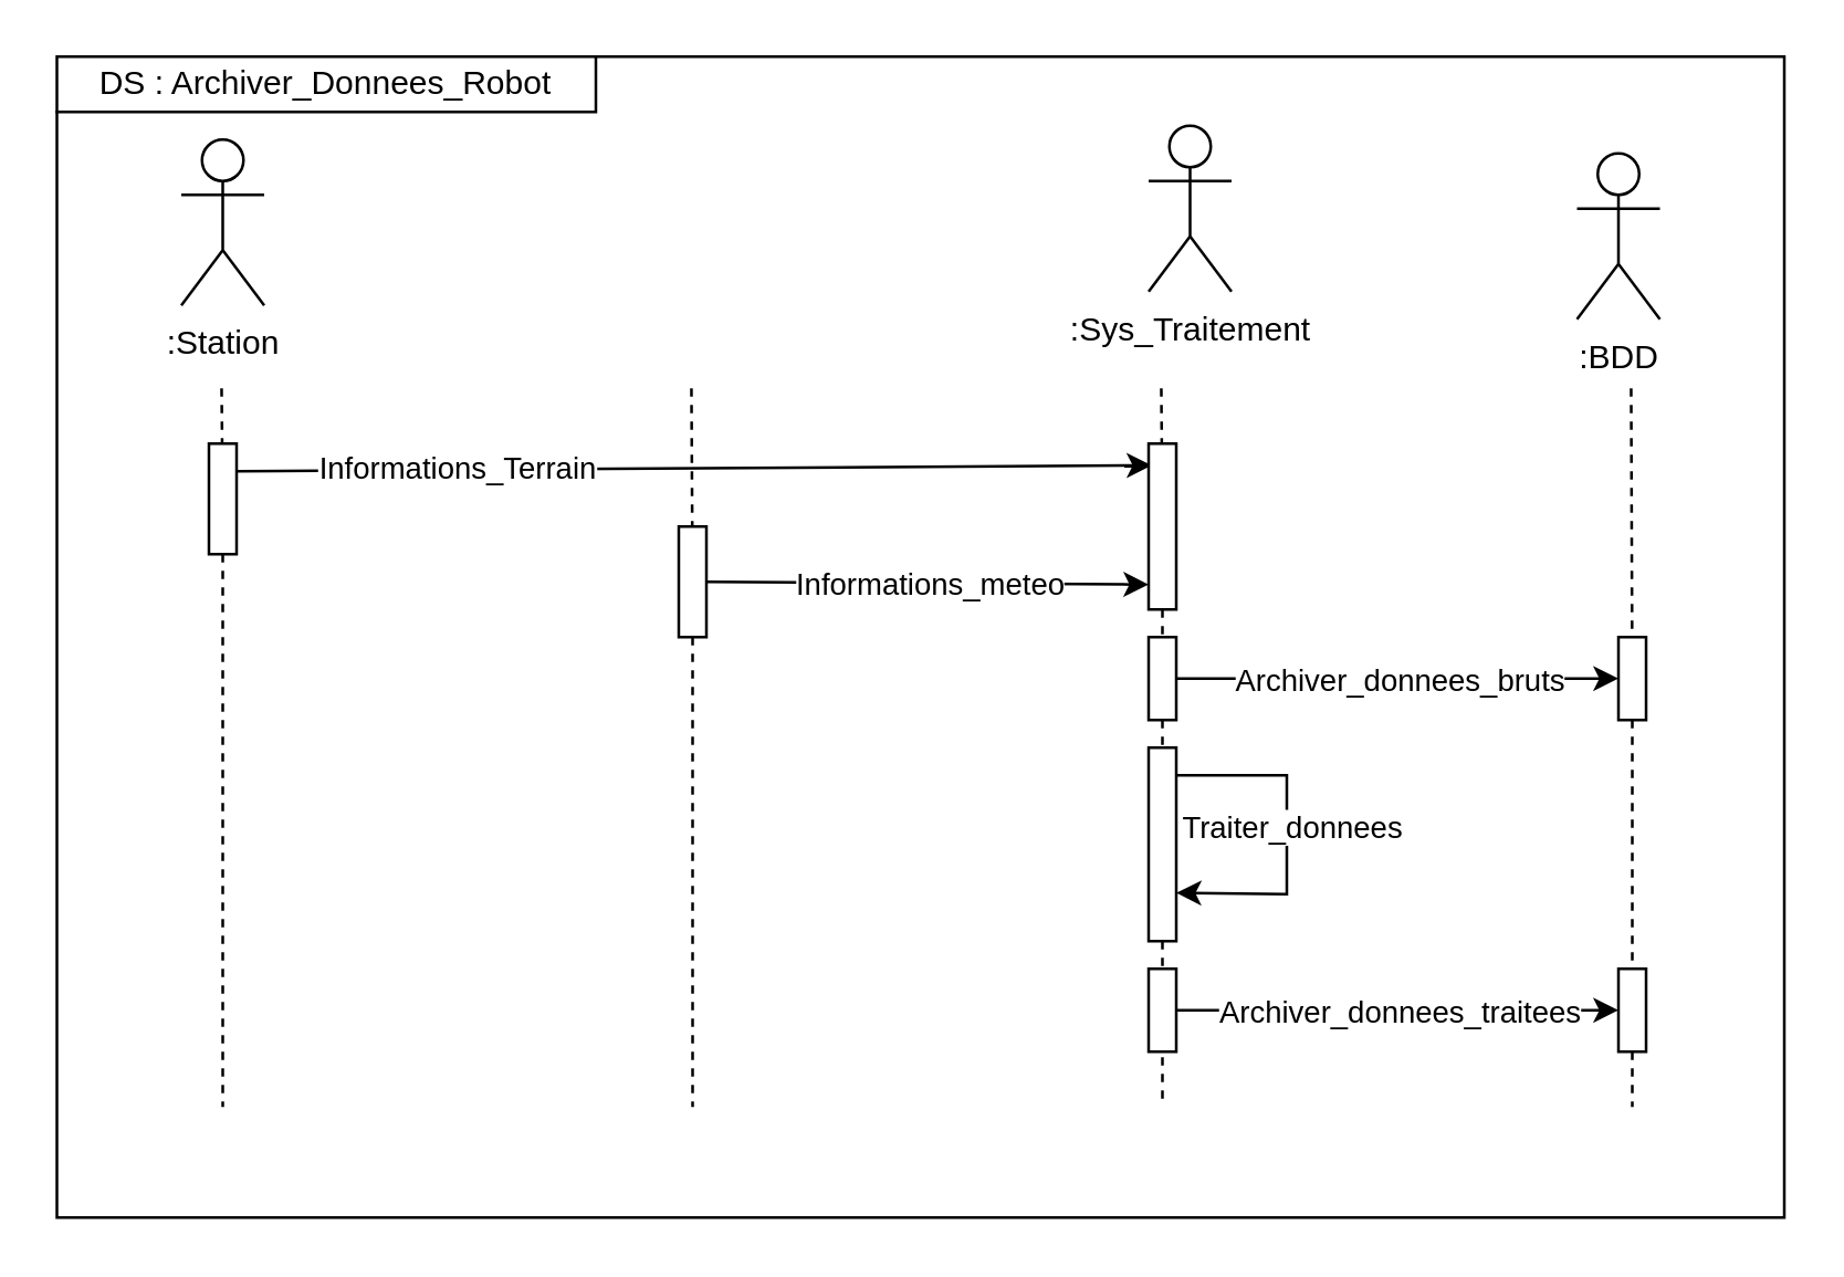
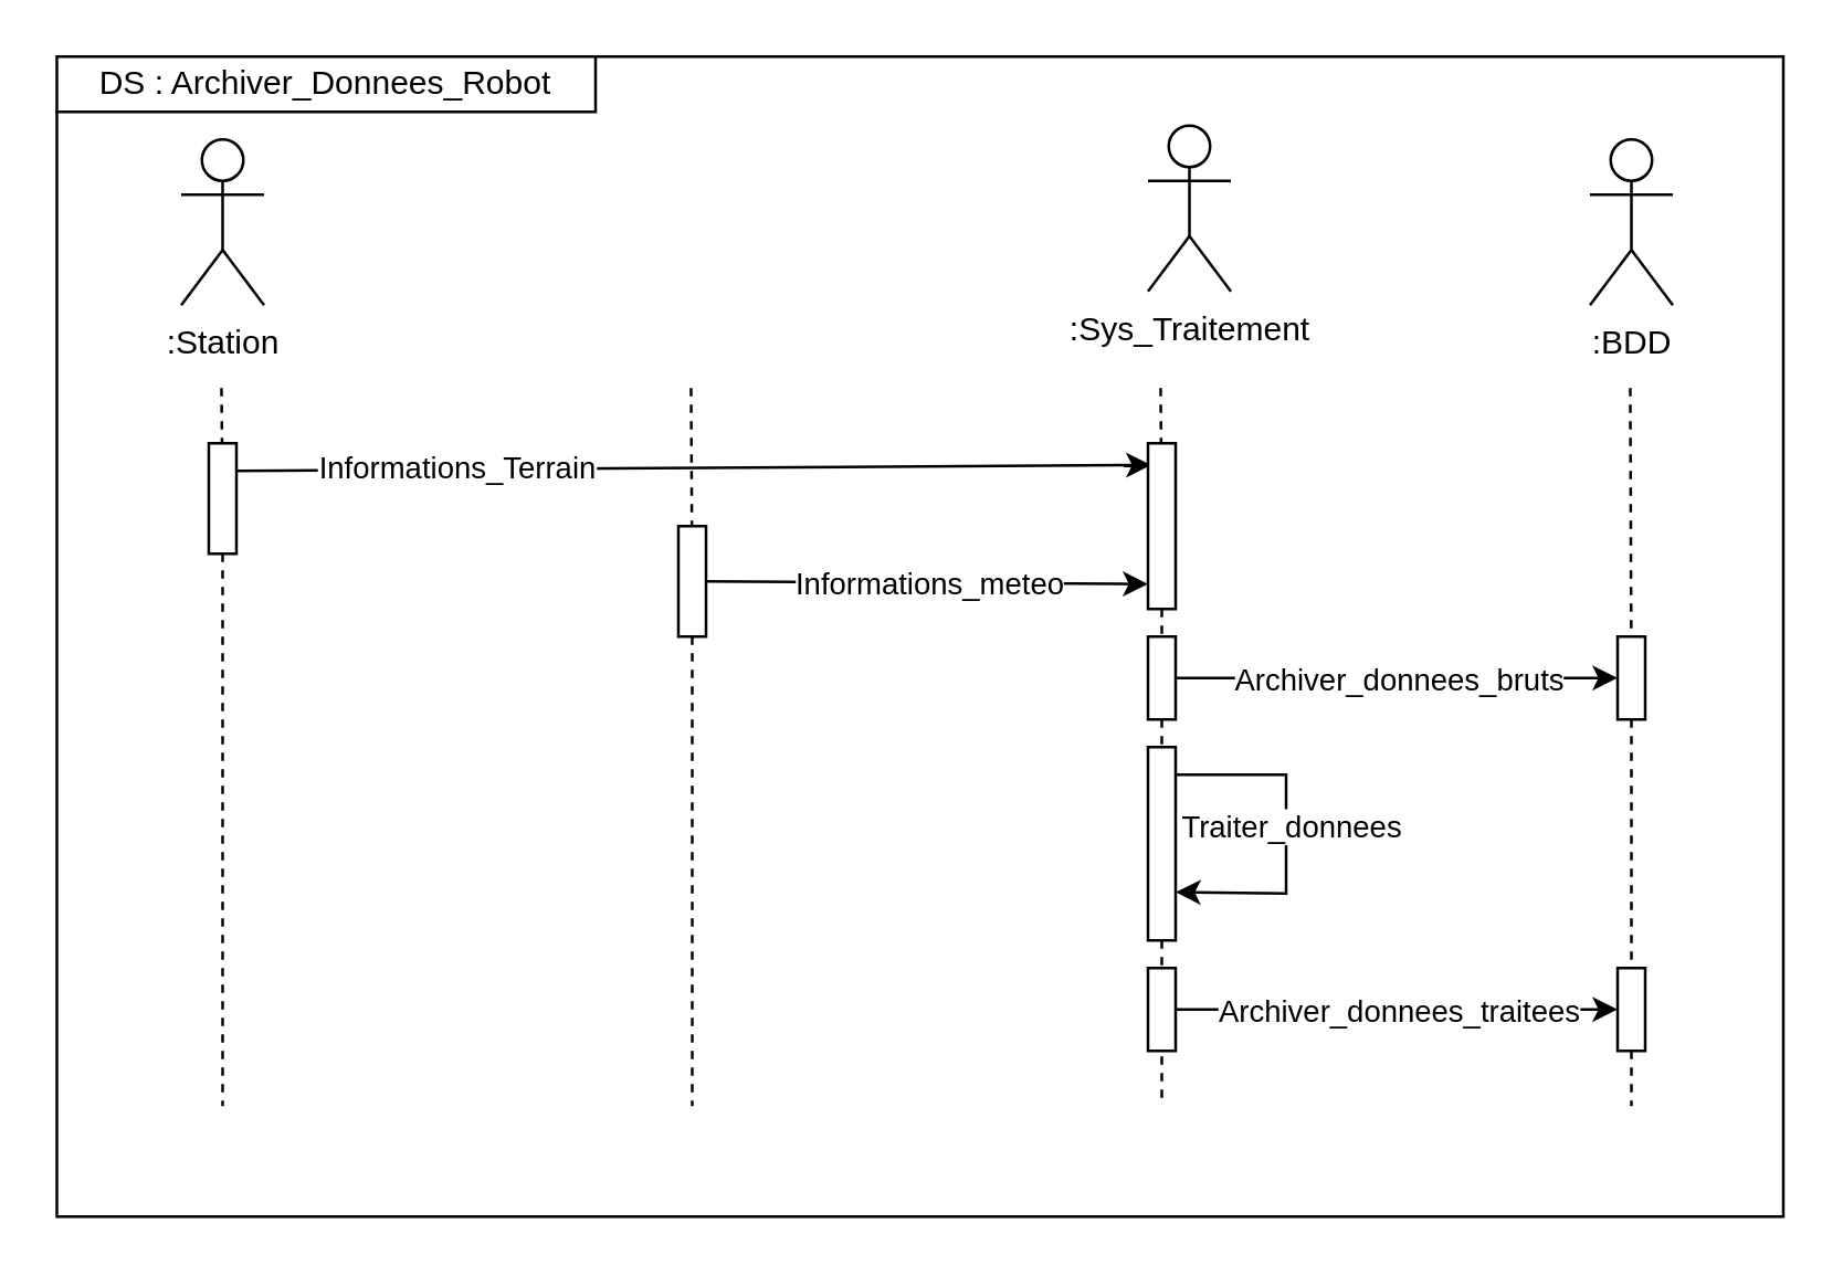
  <mxCell id="0" />
  <mxCell id="1" parent="0" />
  <mxCell id="2" value="" style="rounded=0;whiteSpace=wrap;html=1;" vertex="1" parent="1"><mxGeometry x="20" y="20" width="625" height="420" as="geometry" /></mxCell>
  <mxCell id="3" value="&lt;div&gt;:Station&lt;/div&gt;" style="shape=umlActor;verticalLabelPosition=bottom;verticalAlign=top;html=1;outlineConnect=0;" parent="1" vertex="1"><mxGeometry x="65" y="50" width="30" height="60" as="geometry" /></mxCell>
- <mxCell id="4" value=":BDD" style="shape=umlActor;verticalLabelPosition=bottom;verticalAlign=top;html=1;outlineConnect=0;" parent="1" vertex="1"><mxGeometry x="570" y="55" width="30" height="60" as="geometry" /></mxCell>
+ <mxCell id="4" value=":BDD" style="shape=umlActor;verticalLabelPosition=bottom;verticalAlign=top;html=1;outlineConnect=0;" parent="1" vertex="1"><mxGeometry x="575" y="50" width="30" height="60" as="geometry" /></mxCell>
  <mxCell id="5" value=":Sys_Traitement" style="shape=umlActor;verticalLabelPosition=bottom;verticalAlign=top;html=1;outlineConnect=0;" parent="1" vertex="1"><mxGeometry x="415" y="45" width="30" height="60" as="geometry" /></mxCell>
  <mxCell id="6" value="" style="endArrow=none;dashed=1;html=1;rounded=0;" parent="1" source="11" edge="1"><mxGeometry width="50" height="50" relative="1" as="geometry"><mxPoint x="79.58" y="140" as="sourcePoint" /><mxPoint x="80" y="400" as="targetPoint" /></mxGeometry></mxCell>
  <mxCell id="7" value="" style="endArrow=none;dashed=1;html=1;rounded=0;" parent="1" source="23" edge="1"><mxGeometry width="50" height="50" relative="1" as="geometry"><mxPoint x="589.58" y="140" as="sourcePoint" /><mxPoint x="590" y="400" as="targetPoint" /></mxGeometry></mxCell>
  <mxCell id="8" value="" style="endArrow=none;dashed=1;html=1;rounded=0;" parent="1" source="31" edge="1"><mxGeometry width="50" height="50" relative="1" as="geometry"><mxPoint x="419.58" y="140" as="sourcePoint" /><mxPoint x="420" y="400" as="targetPoint" /></mxGeometry></mxCell>
  <mxCell id="9" value="" style="endArrow=none;dashed=1;html=1;rounded=0;" parent="1" source="17" edge="1"><mxGeometry width="50" height="50" relative="1" as="geometry"><mxPoint x="249.58" y="140" as="sourcePoint" /><mxPoint x="250" y="400" as="targetPoint" /></mxGeometry></mxCell>
  <mxCell id="10" value="" style="endArrow=none;dashed=1;html=1;rounded=0;" parent="1" target="11" edge="1"><mxGeometry width="50" height="50" relative="1" as="geometry"><mxPoint x="79.58" y="140" as="sourcePoint" /><mxPoint x="79.58" y="620" as="targetPoint" /></mxGeometry></mxCell>
  <mxCell id="11" value="" style="rounded=0;whiteSpace=wrap;html=1;" parent="1" vertex="1"><mxGeometry x="75" y="160" width="10" height="40" as="geometry" /></mxCell>
  <mxCell id="12" value="" style="endArrow=classic;html=1;rounded=0;exitX=1;exitY=0.25;exitDx=0;exitDy=0;entryX=0.117;entryY=0.131;entryDx=0;entryDy=0;entryPerimeter=0;" parent="1" source="11" target="15" edge="1"><mxGeometry width="50" height="50" relative="1" as="geometry"><mxPoint x="505" y="380" as="sourcePoint" /><mxPoint x="405" y="170" as="targetPoint" /></mxGeometry></mxCell>
  <mxCell id="13" value="Informations_Terrain" style="edgeLabel;html=1;align=center;verticalAlign=middle;resizable=0;points=[];" parent="12" vertex="1" connectable="0"><mxGeometry x="-0.351" y="1" relative="1" as="geometry"><mxPoint x="-27" as="offset" /></mxGeometry></mxCell>
  <mxCell id="14" value="" style="endArrow=none;dashed=1;html=1;rounded=0;" parent="1" target="15" edge="1"><mxGeometry width="50" height="50" relative="1" as="geometry"><mxPoint x="419.58" y="140" as="sourcePoint" /><mxPoint x="419.58" y="620" as="targetPoint" /></mxGeometry></mxCell>
  <mxCell id="15" value="" style="rounded=0;whiteSpace=wrap;html=1;" parent="1" vertex="1"><mxGeometry x="415" y="160" width="10" height="60" as="geometry" /></mxCell>
  <mxCell id="16" value="" style="endArrow=none;dashed=1;html=1;rounded=0;" parent="1" target="17" edge="1"><mxGeometry width="50" height="50" relative="1" as="geometry"><mxPoint x="249.58" y="140" as="sourcePoint" /><mxPoint x="249.58" y="620" as="targetPoint" /></mxGeometry></mxCell>
  <mxCell id="17" value="" style="rounded=0;whiteSpace=wrap;html=1;" parent="1" vertex="1"><mxGeometry x="245" y="190" width="10" height="40" as="geometry" /></mxCell>
  <mxCell id="18" value="" style="endArrow=classic;html=1;rounded=0;exitX=1;exitY=0.5;exitDx=0;exitDy=0;" parent="1" source="17" edge="1"><mxGeometry width="50" height="50" relative="1" as="geometry"><mxPoint x="95" y="180" as="sourcePoint" /><mxPoint x="415" y="211" as="targetPoint" /></mxGeometry></mxCell>
  <mxCell id="19" value="Informations_meteo" style="edgeLabel;html=1;align=center;verticalAlign=middle;resizable=0;points=[];" parent="18" vertex="1" connectable="0"><mxGeometry x="-0.351" y="1" relative="1" as="geometry"><mxPoint x="28" y="1" as="offset" /></mxGeometry></mxCell>
  <mxCell id="20" value="" style="endArrow=none;dashed=1;html=1;rounded=0;" parent="1" source="15" target="21" edge="1"><mxGeometry width="50" height="50" relative="1" as="geometry"><mxPoint x="420" y="220" as="sourcePoint" /><mxPoint x="419.58" y="620" as="targetPoint" /></mxGeometry></mxCell>
  <mxCell id="21" value="" style="rounded=0;whiteSpace=wrap;html=1;" parent="1" vertex="1"><mxGeometry x="415" y="230" width="10" height="30" as="geometry" /></mxCell>
  <mxCell id="22" value="" style="endArrow=none;dashed=1;html=1;rounded=0;" parent="1" target="23" edge="1"><mxGeometry width="50" height="50" relative="1" as="geometry"><mxPoint x="589.58" y="140" as="sourcePoint" /><mxPoint x="589.58" y="620" as="targetPoint" /></mxGeometry></mxCell>
  <mxCell id="23" value="" style="rounded=0;whiteSpace=wrap;html=1;" parent="1" vertex="1"><mxGeometry x="585" y="230" width="10" height="30" as="geometry" /></mxCell>
  <mxCell id="24" value="" style="endArrow=classic;html=1;rounded=0;exitX=1;exitY=0.5;exitDx=0;exitDy=0;entryX=0;entryY=0.5;entryDx=0;entryDy=0;" parent="1" source="21" target="23" edge="1"><mxGeometry width="50" height="50" relative="1" as="geometry"><mxPoint x="495" y="360" as="sourcePoint" /><mxPoint x="545" y="310" as="targetPoint" /></mxGeometry></mxCell>
  <mxCell id="25" value="Archiver_donnees_bruts" style="edgeLabel;html=1;align=center;verticalAlign=middle;resizable=0;points=[];" parent="24" vertex="1" connectable="0"><mxGeometry x="0.09" relative="1" as="geometry"><mxPoint x="-7" as="offset" /></mxGeometry></mxCell>
  <mxCell id="26" value="" style="rounded=0;whiteSpace=wrap;html=1;" parent="1" vertex="1"><mxGeometry x="415" y="350" width="10" height="30" as="geometry" /></mxCell>
  <mxCell id="27" value="" style="rounded=0;whiteSpace=wrap;html=1;" parent="1" vertex="1"><mxGeometry x="585" y="350" width="10" height="30" as="geometry" /></mxCell>
  <mxCell id="28" value="" style="endArrow=classic;html=1;rounded=0;exitX=1;exitY=0.5;exitDx=0;exitDy=0;entryX=0;entryY=0.5;entryDx=0;entryDy=0;" parent="1" source="26" target="27" edge="1"><mxGeometry width="50" height="50" relative="1" as="geometry"><mxPoint x="495" y="480" as="sourcePoint" /><mxPoint x="545" y="430" as="targetPoint" /></mxGeometry></mxCell>
  <mxCell id="29" value="Archiver_donnees_traitees" style="edgeLabel;html=1;align=center;verticalAlign=middle;resizable=0;points=[];" parent="28" vertex="1" connectable="0"><mxGeometry x="0.09" relative="1" as="geometry"><mxPoint x="-7" as="offset" /></mxGeometry></mxCell>
  <mxCell id="30" value="" style="endArrow=none;dashed=1;html=1;rounded=0;" parent="1" source="21" target="31" edge="1"><mxGeometry width="50" height="50" relative="1" as="geometry"><mxPoint x="420" y="260" as="sourcePoint" /><mxPoint x="419.58" y="620" as="targetPoint" /></mxGeometry></mxCell>
  <mxCell id="31" value="" style="rounded=0;whiteSpace=wrap;html=1;" parent="1" vertex="1"><mxGeometry x="415" y="270" width="10" height="70" as="geometry" /></mxCell>
  <mxCell id="32" value="" style="endArrow=classic;html=1;rounded=0;exitX=1;exitY=0.5;exitDx=0;exitDy=0;entryX=1;entryY=0.75;entryDx=0;entryDy=0;" parent="1" target="31" edge="1"><mxGeometry width="50" height="50" relative="1" as="geometry"><mxPoint x="425" y="280" as="sourcePoint" /><mxPoint x="505" y="280" as="targetPoint" /><Array as="points"><mxPoint x="465" y="280" /><mxPoint x="465" y="323" /></Array></mxGeometry></mxCell>
  <mxCell id="33" value="Traiter_donnees" style="edgeLabel;html=1;align=center;verticalAlign=middle;resizable=0;points=[];" parent="32" vertex="1" connectable="0"><mxGeometry x="-0.059" y="1" relative="1" as="geometry"><mxPoint as="offset" /></mxGeometry></mxCell>
  <mxCell id="34" value="DS : Archiver_Donnees_Robot" style="shape=partialRectangle;whiteSpace=wrap;html=1;top=0;left=0;fillColor=none;" vertex="1" parent="1"><mxGeometry x="20" y="20" width="195" height="20" as="geometry" /></mxCell>
